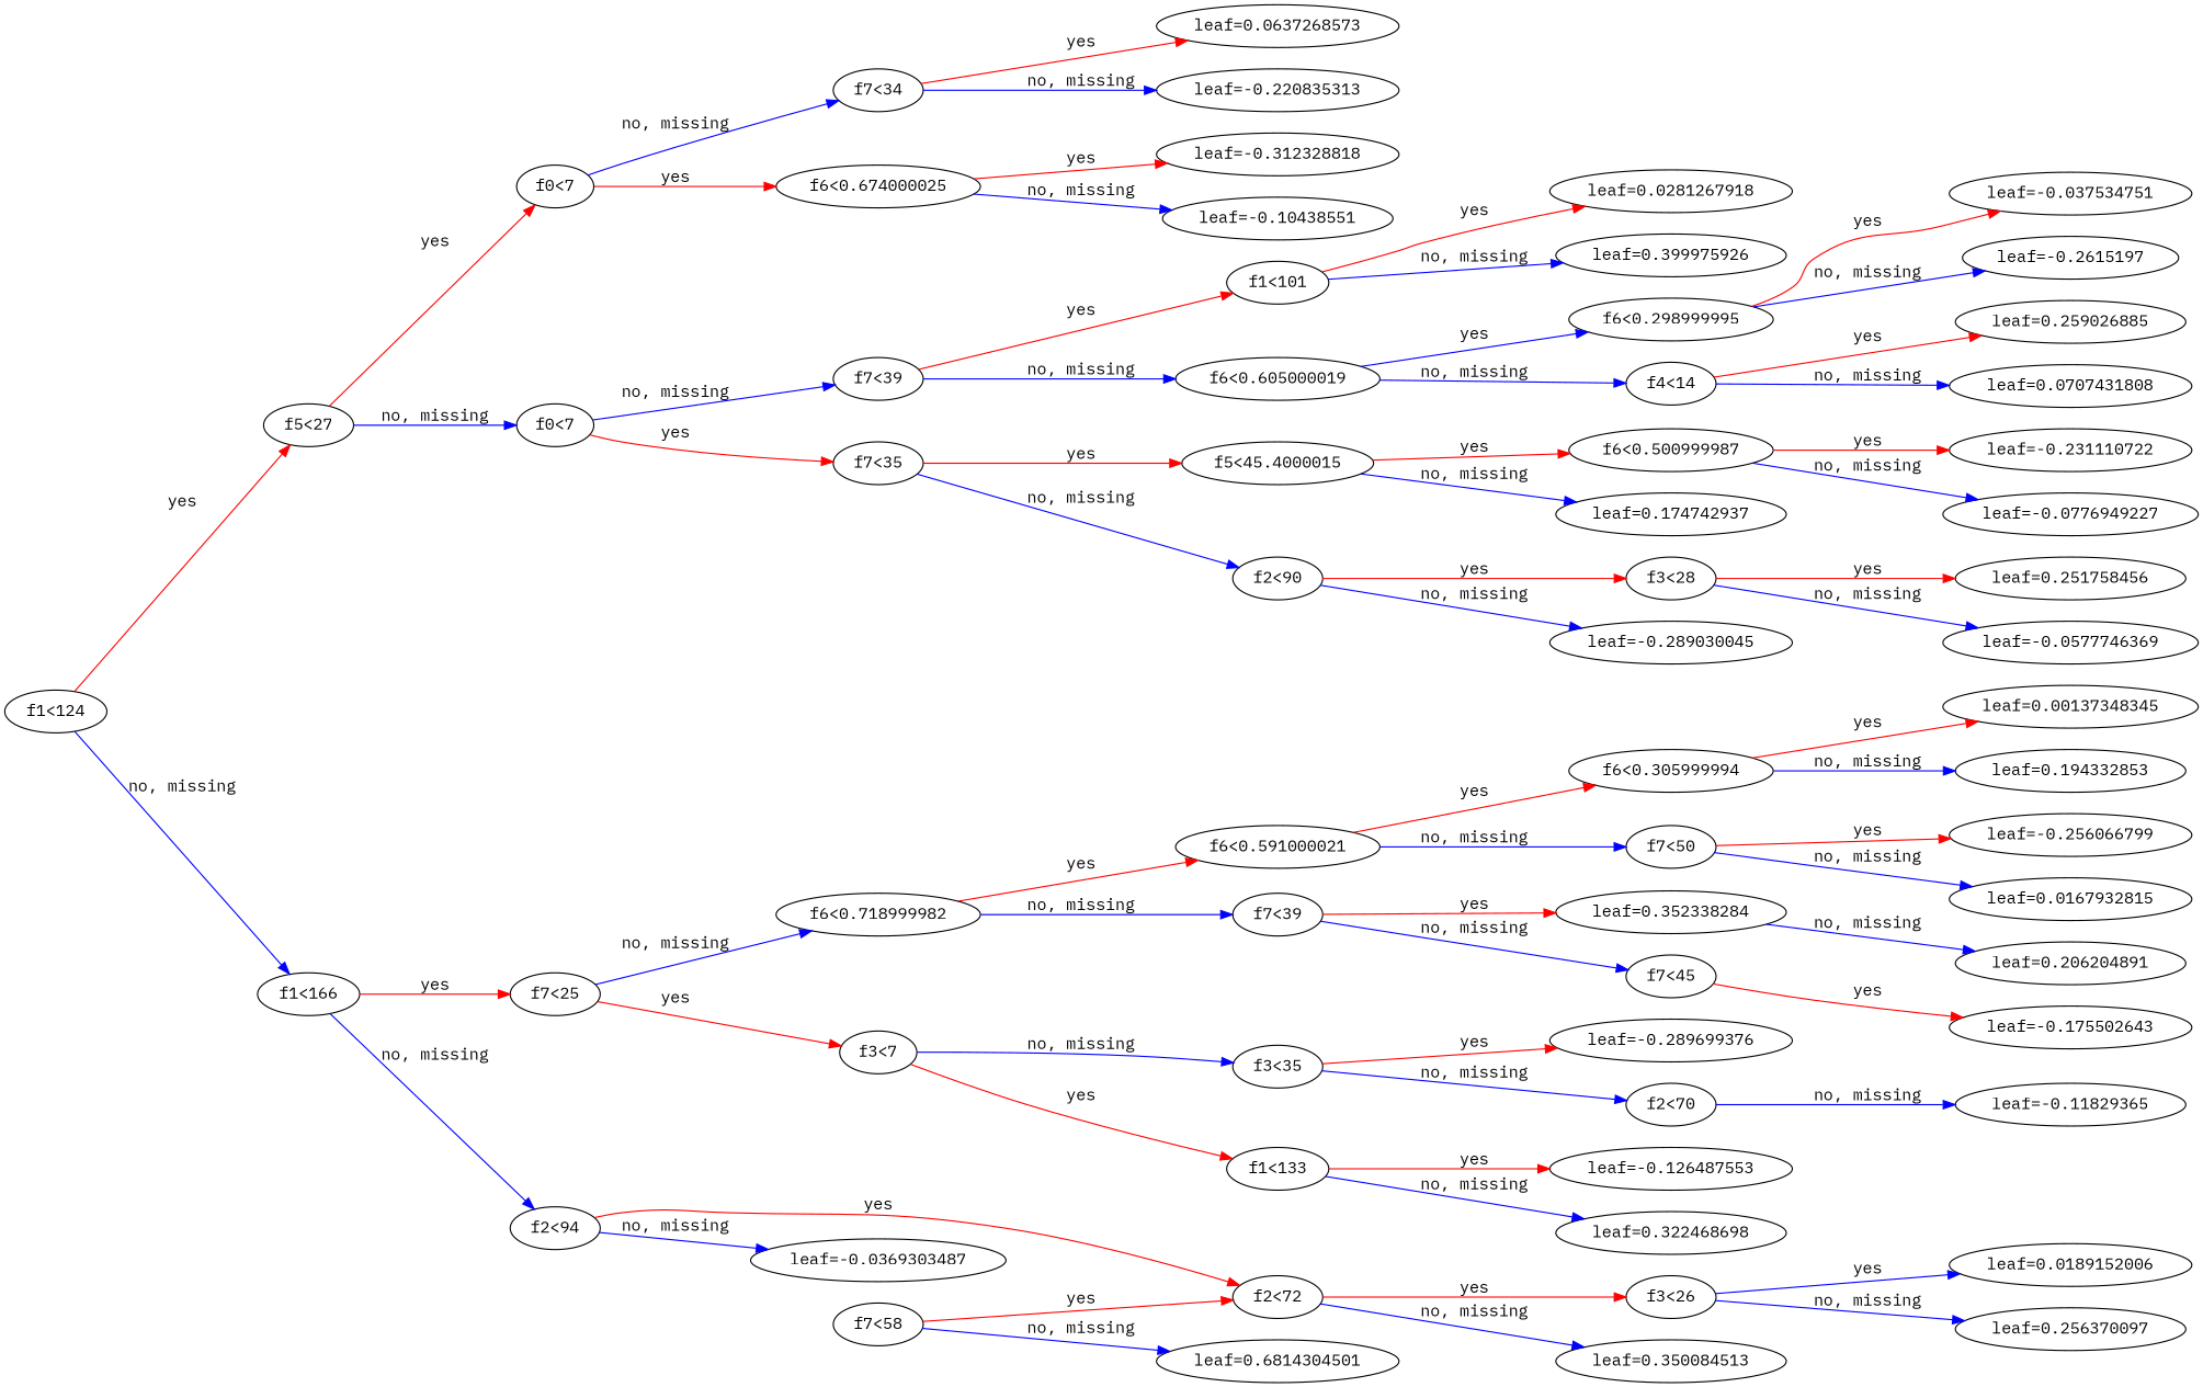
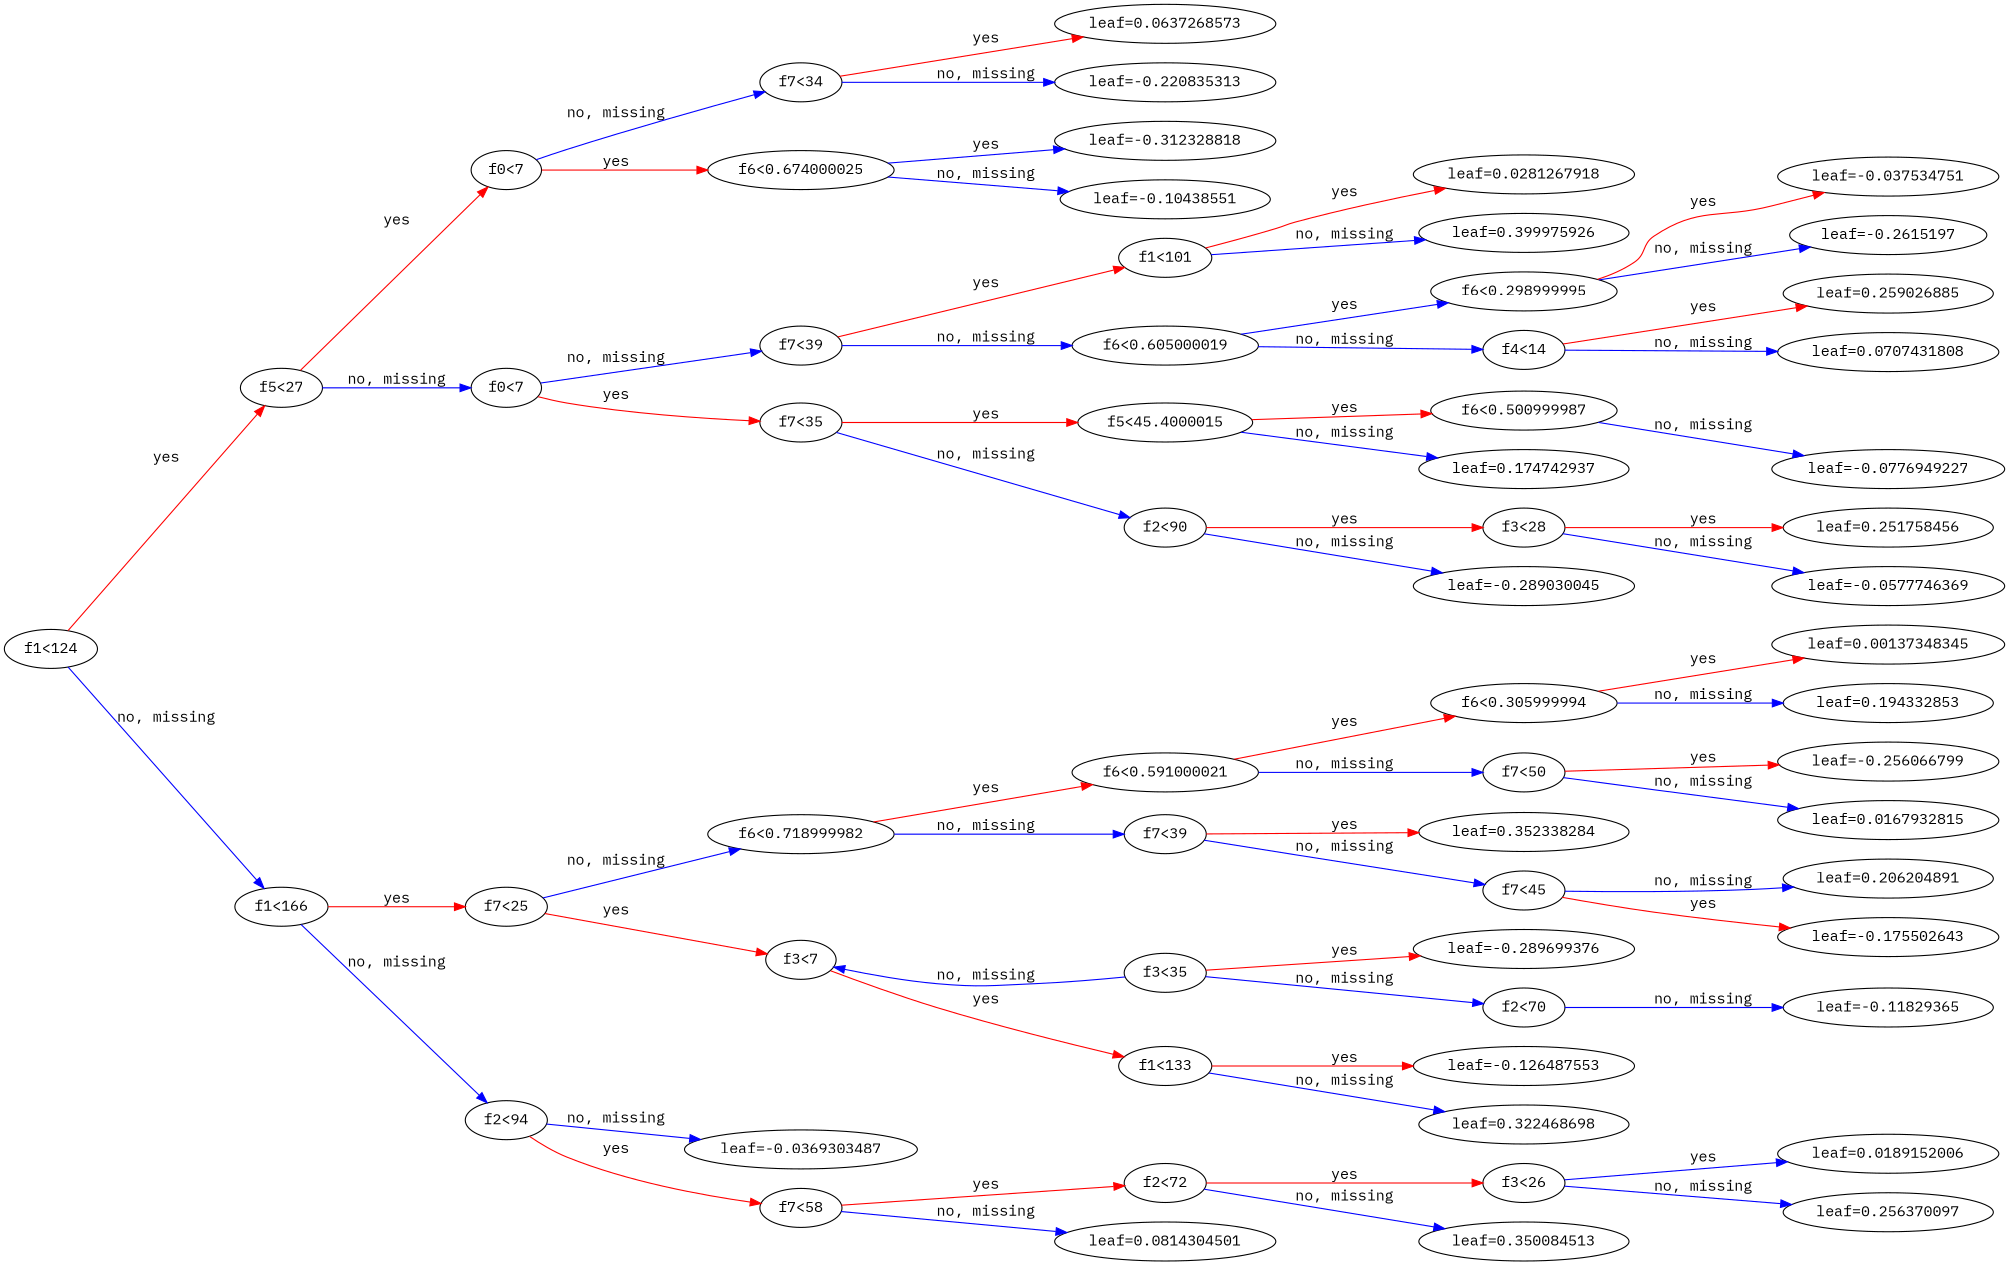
  digraph {
    fontname="IBM Plex Mono"
    rankdir=LR
    node [fontname="IBM Plex Mono"]
    edge [color="#0000FF" fontname="IBM Plex Mono"]
    n1 [label="f1<124"]
    n2 [label="f5<27"]
    n3 [label="f1<166"]
    n4 [label="f0<7"]
    n5 [label="f0<7"]
    n6 [label="f7<25"]
    n7 [label="f2<94"]
    n8 [label="f6<0.674000025"]
    n9 [label="f7<34"]
    n10 [label="f7<35"]
    n11 [label="f7<39"]
    n12 [label="f3<7"]
    n13 [label="f6<0.718999982"]
    n14 [label="f7<58"]
    n15 [label="leaf=-0.0369303487"]
    n16 [label="leaf=-0.312328818"]
    n17 [label="leaf=-0.10438551"]
    n18 [label="leaf=0.0637268573"]
    n19 [label="leaf=-0.220835313"]
    n20 [label="f5<45.4000015"]
    n21 [label="f2<90"]
    n22 [label="f1<101"]
    n23 [label="f6<0.605000019"]
    n24 [label="f6<0.500999987"]
    n25 [label="leaf=0.174742937"]
    n26 [label="f3<28"]
    n27 [label="leaf=-0.289030045"]
    n28 [label="leaf=0.0281267918"]
    n29 [label="leaf=0.399975926"]
    n30 [label="f6<0.298999995"]
    n31 [label="f4<14"]
-   n32 [label="leaf=-0.231110722"]
    n33 [label="leaf=-0.0776949227"]
    n34 [label="leaf=0.251758456"]
    n35 [label="leaf=-0.0577746369"]
    n36 [label="leaf=-0.037534751"]
    n37 [label="leaf=-0.2615197"]
    n38 [label="leaf=0.259026885"]
    n39 [label="leaf=0.0707431808"]
    n40 [label="f1<133"]
    n41 [label="f3<35"]
    n42 [label="f6<0.591000021"]
    n43 [label="f7<39"]
    n44 [label="f2<72"]
-   n45 [label="leaf=0.6814304501"]
+   n45 [label="leaf=0.0814304501"]
    n46 [label="leaf=-0.126487553"]
    n47 [label="leaf=0.322468698"]
    n48 [label="leaf=-0.289699376"]
    n49 [label="f2<70"]
    n50 [label="f6<0.305999994"]
    n51 [label="f7<50"]
    n52 [label="leaf=0.352338284"]
    n53 [label="f7<45"]
    n54 [label="leaf=-0.11829365"]
    n55 [label="leaf=0.00137348345"]
    n56 [label="leaf=0.194332853"]
    n57 [label="leaf=-0.256066799"]
    n58 [label="leaf=0.0167932815"]
    n59 [label="leaf=-0.175502643"]
    n60 [label="leaf=0.206204891"]
    n61 [label="f3<26"]
    n62 [label="leaf=0.350084513"]
    n63 [label="leaf=0.0189152006"]
    n64 [label="leaf=0.256370097"]
    n1 -> n2 [color="#FF0000" label=yes]
    n1 -> n3 [label="no, missing"]
    n2 -> n4 [color="#FF0000" label=yes]
    n2 -> n5 [label="no, missing"]
    n3 -> n6 [color="#FF0000" label=yes]
    n3 -> n7 [label="no, missing"]
    n4 -> n8 [color="#FF0000" label=yes]
    n4 -> n9 [label="no, missing"]
    n5 -> n10 [color="#FF0000" label=yes]
    n5 -> n11 [label="no, missing"]
    n6 -> n12 [color="#FF0000" label=yes]
    n6 -> n13 [label="no, missing"]
-   n7 -> n44 [color="#FF0000" label=yes]
+   n7 -> n14 [color="#FF0000" label=yes]
    n7 -> n15 [label="no, missing"]
-   n8 -> n16 [color="#FF0000" label=yes]
+   n8 -> n16 [label=yes]
    n8 -> n17 [label="no, missing"]
    n9 -> n18 [color="#FF0000" label=yes]
    n9 -> n19 [label="no, missing"]
    n10 -> n20 [color="#FF0000" label=yes]
    n10 -> n21 [label="no, missing"]
    n11 -> n22 [color="#FF0000" label=yes]
    n11 -> n23 [label="no, missing"]
    n12 -> n40 [color="#FF0000" label=yes]
-   n12 -> n41 [label="no, missing"]
+   n41 -> n12 [label="no, missing"]
    n13 -> n42 [color="#FF0000" label=yes]
    n13 -> n43 [label="no, missing"]
    n14 -> n44 [color="#FF0000" label=yes]
    n14 -> n45 [label="no, missing"]
    n20 -> n24 [color="#FF0000" label=yes]
    n20 -> n25 [label="no, missing"]
    n21 -> n26 [color="#FF0000" label=yes]
    n21 -> n27 [label="no, missing"]
    n22 -> n28 [color="#FF0000" label=yes]
    n22 -> n29 [label="no, missing"]
    n23 -> n30 [label=yes]
    n23 -> n31 [label="no, missing"]
-   n24 -> n32 [color="#FF0000" label=yes]
    n24 -> n33 [label="no, missing"]
    n26 -> n34 [color="#FF0000" label=yes]
    n26 -> n35 [label="no, missing"]
    n30 -> n36 [color="#FF0000" label=yes]
    n30 -> n37 [label="no, missing"]
    n31 -> n38 [color="#FF0000" label=yes]
    n31 -> n39 [label="no, missing"]
    n40 -> n46 [color="#FF0000" label=yes]
    n40 -> n47 [label="no, missing"]
    n41 -> n48 [color="#FF0000" label=yes]
    n41 -> n49 [label="no, missing"]
    n42 -> n50 [color="#FF0000" label=yes]
    n42 -> n51 [label="no, missing"]
    n43 -> n52 [color="#FF0000" label=yes]
    n43 -> n53 [label="no, missing"]
    n44 -> n61 [color="#FF0000" label=yes]
    n44 -> n62 [label="no, missing"]
    n49 -> n54 [label="no, missing"]
    n50 -> n55 [color="#FF0000" label=yes]
    n50 -> n56 [label="no, missing"]
    n51 -> n57 [color="#FF0000" label=yes]
    n51 -> n58 [label="no, missing"]
    n53 -> n59 [color="#FF0000" label=yes]
-   n52 -> n60 [label="no, missing"]
+   n53 -> n60 [label="no, missing"]
    n61 -> n63 [label=yes]
    n61 -> n64 [label="no, missing"]
  }
